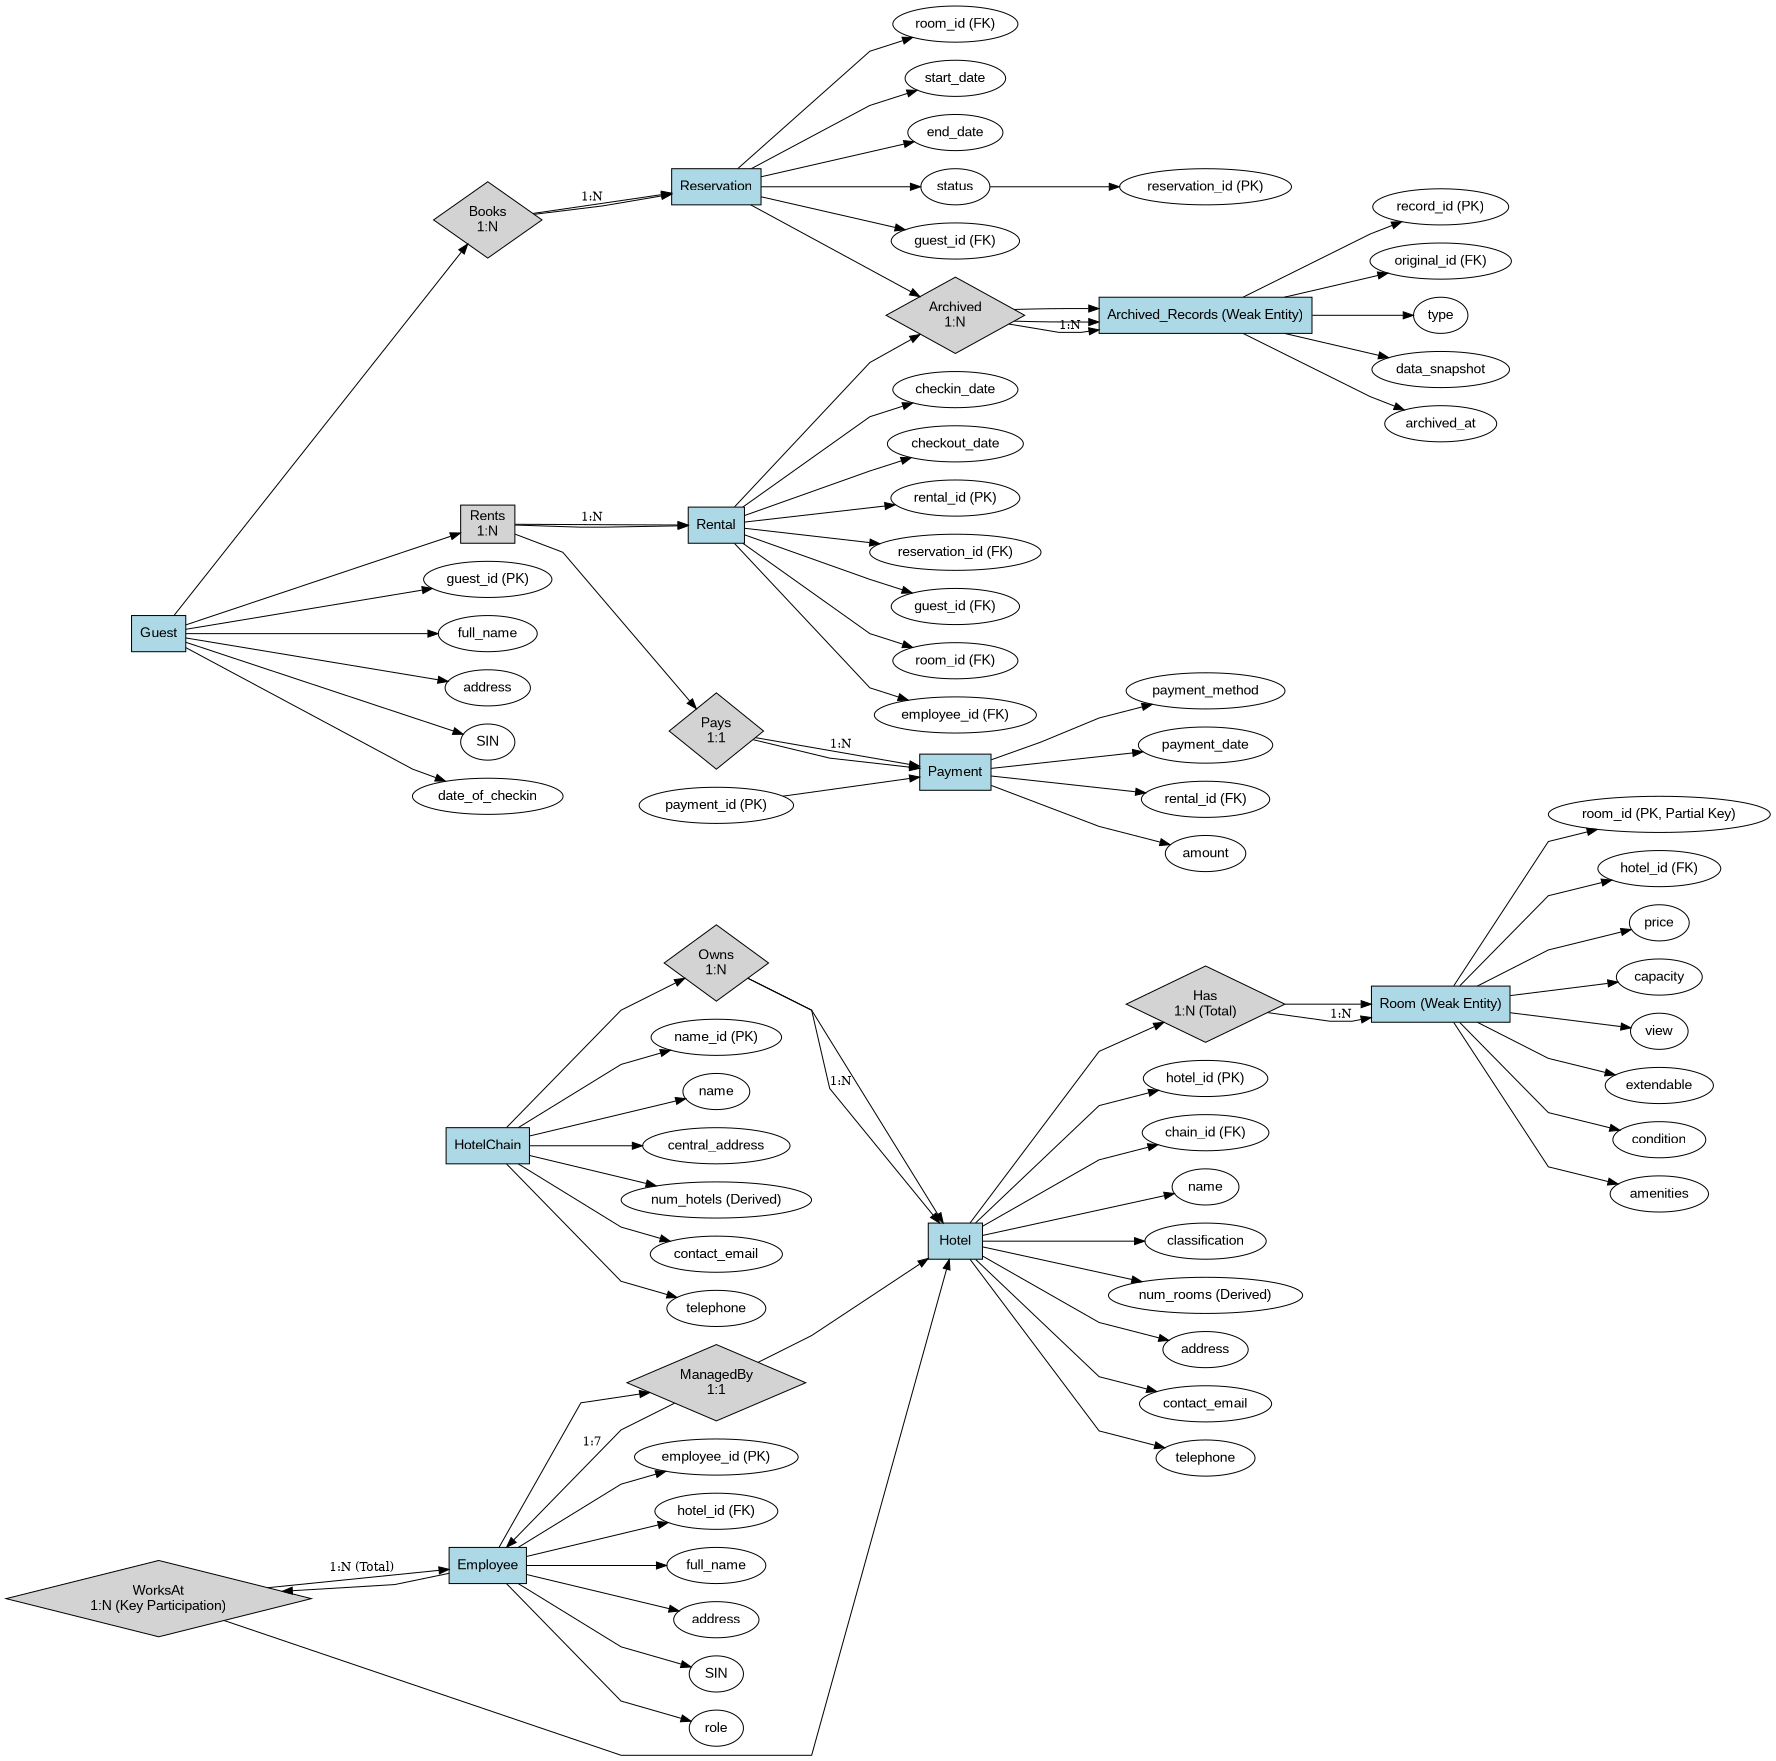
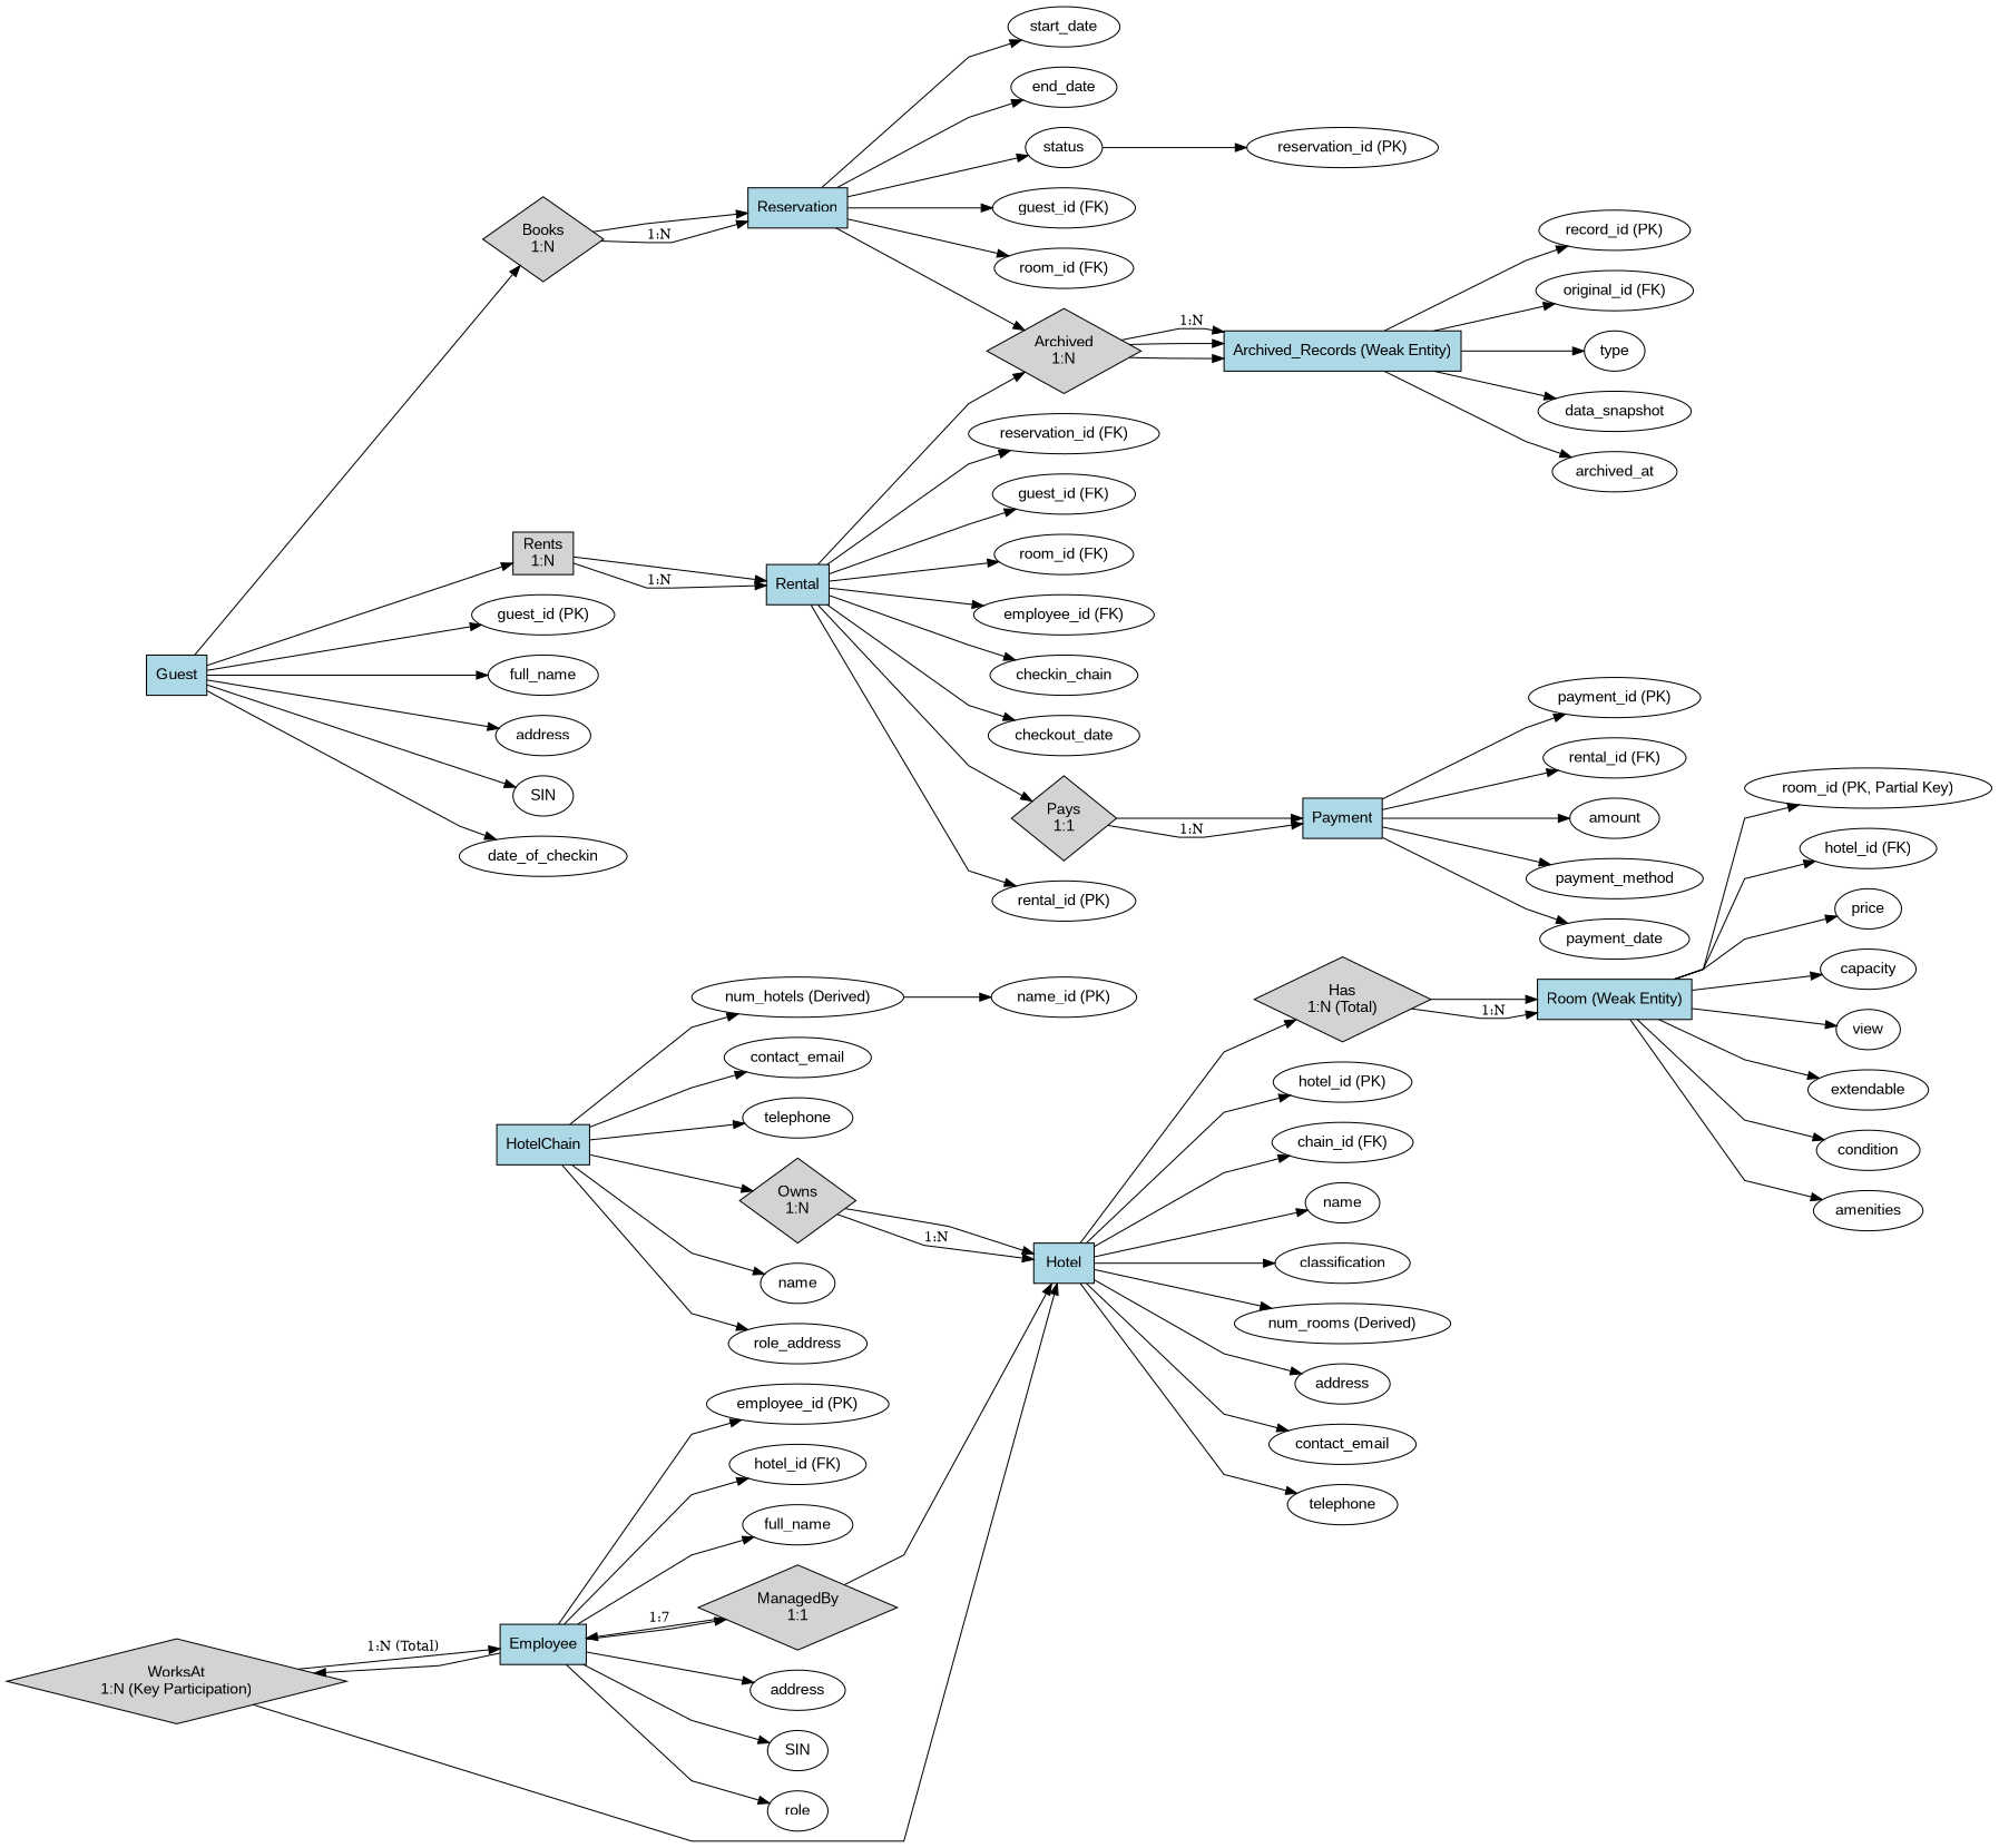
  digraph {
    rankdir=LR
    splines=polyline
    node [fillcolor=white fontname=Arial shape=ellipse style=filled]
    n1 [fillcolor=lightblue label=HotelChain shape=box]
    n2 [fillcolor=lightgray label="Owns\n1:N" shape=diamond]
    n3 [label="name_id (PK)"]
    n4 [label=name]
-   n5 [label=central_address]
+   n5 [label=role_address]
    n6 [label="num_hotels (Derived)"]
    n7 [label=contact_email]
    n8 [label=telephone]
    n9 [fillcolor=lightblue label=Hotel shape=box]
    n10 [fillcolor=lightgray label="Has\n1:N (Total)" shape=diamond]
    n11 [label="hotel_id (PK)"]
    n12 [label="chain_id (FK)"]
    n13 [label=name]
    n14 [label=classification]
    n15 [label="num_rooms (Derived)"]
    n16 [label=address]
    n17 [label=contact_email]
    n18 [label=telephone]
    n19 [fillcolor=lightblue label="Room (Weak Entity)" shape=box]
    n20 [label="room_id (PK, Partial Key)"]
    n21 [label="hotel_id (FK)"]
    n22 [label=price]
    n23 [label=capacity]
    n24 [label=view]
    n25 [label=extendable]
    n26 [label=condition]
    n27 [label=amenities]
    n28 [fillcolor=lightblue label=Guest shape=box]
    n29 [fillcolor=lightgray label="Books\n1:N" shape=diamond]
    n30 [fillcolor=lightgray label="Rents\n1:N" shape=box]
    n31 [label="guest_id (PK)"]
    n32 [label=full_name]
    n33 [label=address]
    n34 [label=SIN]
    n35 [label=date_of_checkin]
    n36 [fillcolor=lightblue label=Reservation shape=box]
    n37 [fillcolor=lightblue label=Rental shape=box]
    n38 [fillcolor=lightblue label=Employee shape=box]
    n39 [fillcolor=lightgray label="WorksAt\n1:N (Key Participation)" shape=diamond]
    n40 [fillcolor=lightgray label="ManagedBy\n1:1" shape=diamond]
    n41 [label="employee_id (PK)"]
    n42 [label="hotel_id (FK)"]
    n43 [label=full_name]
    n44 [label=address]
    n45 [label=SIN]
    n46 [label=role]
    n47 [fillcolor=lightgray label="Archived\n1:N" shape=diamond]
    n48 [label="guest_id (FK)"]
    n49 [label="room_id (FK)"]
    n50 [label=start_date]
    n51 [label=end_date]
    n52 [label=status]
    n53 [fillcolor=lightblue label="Archived_Records (Weak Entity)" shape=box]
    n54 [label="reservation_id (PK)"]
    n55 [fillcolor=lightgray label="Pays\n1:1" shape=diamond]
    n56 [label="rental_id (PK)"]
    n57 [label="reservation_id (FK)"]
    n58 [label="guest_id (FK)"]
    n59 [label="room_id (FK)"]
    n60 [label="employee_id (FK)"]
-   n61 [label=checkin_date]
+   n61 [label=checkin_chain]
    n62 [label=checkout_date]
    n63 [fillcolor=lightblue label=Payment shape=box]
    n64 [label="record_id (PK)"]
    n65 [label="original_id (FK)"]
    n66 [label=type]
    n67 [label=data_snapshot]
    n68 [label=archived_at]
    n69 [label="payment_id (PK)"]
    n70 [label="rental_id (FK)"]
    n71 [label=amount]
    n72 [label=payment_method]
    n73 [label=payment_date]
    n1 -> n2
-   n1 -> n3
+   n6 -> n3
    n1 -> n4
    n1 -> n5
    n1 -> n6
    n1 -> n7
    n1 -> n8
    n2 -> n9
    n2 -> n9 [fontsize=12 label="1:N" labelangle=45 labeldistance=1.5]
    n9 -> n10
    n9 -> n11
    n9 -> n12
    n9 -> n13
    n9 -> n14
    n9 -> n15
    n9 -> n16
    n9 -> n17
    n9 -> n18
    n10 -> n19
    n10 -> n19 [fontsize=12 label="1:N" labelangle=45 labeldistance=1.5]
    n19 -> n20
    n19 -> n21
    n19 -> n22
    n19 -> n23
    n19 -> n24
    n19 -> n25
    n19 -> n26
    n19 -> n27
    n28 -> n29
    n28 -> n30
    n28 -> n31
    n28 -> n32
    n28 -> n33
    n28 -> n34
    n28 -> n35
    n29 -> n36
    n29 -> n36 [fontsize=12 label="1:N" labelangle=45 labeldistance=1.5]
    n30 -> n37
    n30 -> n37 [fontsize=12 label="1:N" labelangle=45 labeldistance=1.5]
    n36 -> n47
    n36 -> n48
    n36 -> n49
    n36 -> n50
    n36 -> n51
    n36 -> n52
    n37 -> n47
-   n30 -> n55
+   n37 -> n55
    n37 -> n56
    n37 -> n57
    n37 -> n58
    n37 -> n59
    n37 -> n60
    n37 -> n61
    n37 -> n62
    n38 -> n39
    n38 -> n40
    n38 -> n41
    n38 -> n42
    n38 -> n43
    n38 -> n44
    n38 -> n45
    n38 -> n46
    n39 -> n9
    n39 -> n38 [fontsize=12 label="1:N (Total)" labelangle=45 labeldistance=1.5]
    n40 -> n9
    n40 -> n38 [fontsize=12 label="1:7" labelangle=45 labeldistance=1.5]
    n47 -> n53
    n47 -> n53
    n47 -> n53 [fontsize=12 label="1:N" labelangle=45 labeldistance=1.5]
    n52 -> n54
    n53 -> n64
    n53 -> n65
    n53 -> n66
    n53 -> n67
    n53 -> n68
    n55 -> n63
    n55 -> n63 [fontsize=12 label="1:N" labelangle=45 labeldistance=1.5]
-   n69 -> n63
+   n63 -> n69
    n63 -> n70
    n63 -> n71
    n63 -> n72
    n63 -> n73
  }
